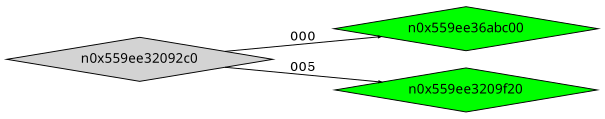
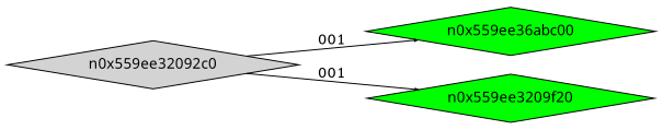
  digraph {
    rankdir=LR
    node [fontname=Terminus shape=diamond style=filled fillcolor=green]
    edge [arrowsize=.3]
    n0x559ee32092c0 [height=.1 width=.1 fillcolor=""]
    n2 [height=.1 label=n0x559ee36abc00 width=.1]
    n0x559ee3209f20 [height=.1 width=.1]
-   n0x559ee32092c0 -> n2 [label=000]
-   n0x559ee32092c0 -> n0x559ee3209f20 [label=005]
+   n0x559ee32092c0 -> n2 [label=001]
+   n0x559ee32092c0 -> n0x559ee3209f20 [label=001]
  }
